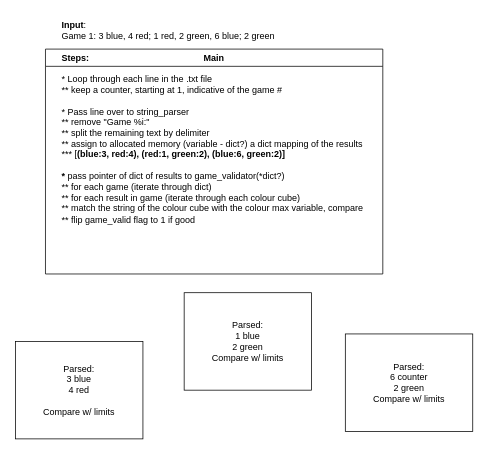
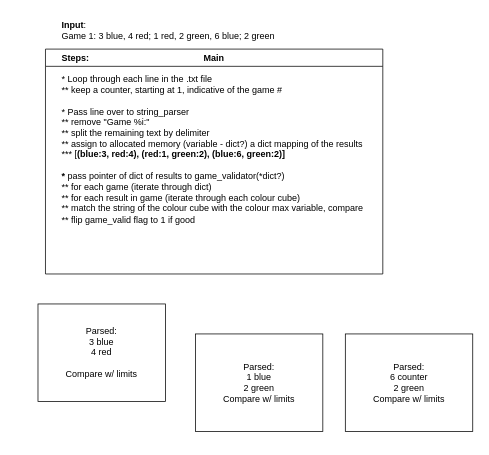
  <mxCell id="0" />
  <mxCell id="1" parent="0" />
  <mxCell id="2" value="Main" style="swimlane;whiteSpace=wrap;html=1;fillColor=#FFFFFF;swimlaneLine=1;gradientColor=none;" vertex="1" parent="1"><mxGeometry x="60" y="65" width="450" height="300" as="geometry" /></mxCell>
  <mxCell id="3" value="&lt;b&gt;Input&lt;/b&gt;:&amp;nbsp;&lt;br&gt;Game 1: 3 blue, 4 red; 1 red, 2 green, 6 blue; 2 green&lt;br&gt;&lt;br&gt;&lt;b&gt;Steps:&lt;br&gt;&lt;br&gt;&lt;/b&gt;* Loop through each line in the .txt file&lt;br&gt;** keep a counter, starting at 1, indicative of the game #&lt;br&gt;&lt;br&gt;* Pass line over to string_parser&lt;br&gt;** remove &quot;Game %i:&quot;&lt;br&gt;** split the remaining text by delimiter&lt;br&gt;** assign to allocated memory (variable - dict?) a dict mapping of the results&lt;br&gt;*** [&lt;b&gt;(blue:3, red:4), (red:1, green:2), (blue:6, green:2)]&lt;br&gt;&lt;br&gt;* &lt;/b&gt;pass pointer of dict of results to game_validator(*dict?)&lt;br&gt;** for each game (iterate through dict)&lt;br&gt;** for each result in game (iterate through each colour cube)&lt;br&gt;** match the string of the colour cube with the colour max variable, compare&lt;br&gt;** flip game_valid flag to 1 if good&lt;br&gt;&lt;br&gt;" style="text;html=1;align=left;verticalAlign=middle;resizable=0;points=[];autosize=1;strokeColor=none;fillColor=none;" vertex="1" parent="2"><mxGeometry x="20" y="-45" width="430" height="300" as="geometry" /></mxCell>
- <mxCell id="4" value="Parsed:&lt;br&gt;1 blue&lt;br&gt;2 green&lt;br&gt;Compare w/ limits" style="rounded=0;whiteSpace=wrap;html=1;" vertex="1" parent="1"><mxGeometry x="245" y="390" width="170" height="130" as="geometry" /></mxCell>
+ <mxCell id="4" value="Parsed:&lt;br&gt;1 blue&lt;br&gt;2 green&lt;br&gt;Compare w/ limits" style="rounded=0;whiteSpace=wrap;html=1;" vertex="1" parent="1"><mxGeometry x="260" y="445" width="170" height="130" as="geometry" /></mxCell>
  <mxCell id="5" value="Parsed:&lt;br&gt;6 counter&lt;br&gt;2 green&lt;br&gt;Compare w/ limits" style="rounded=0;whiteSpace=wrap;html=1;" vertex="1" parent="1"><mxGeometry x="460" y="445" width="170" height="130" as="geometry" /></mxCell>
- <mxCell id="6" value="Parsed:&lt;br&gt;3 blue&lt;br&gt;4 red&lt;br&gt;&lt;br&gt;Compare w/ limits" style="rounded=0;whiteSpace=wrap;html=1;" vertex="1" parent="1"><mxGeometry x="20" y="455" width="170" height="130" as="geometry" /></mxCell>
+ <mxCell id="6" value="Parsed:&lt;br&gt;3 blue&lt;br&gt;4 red&lt;br&gt;&lt;br&gt;Compare w/ limits" style="rounded=0;whiteSpace=wrap;html=1;" vertex="1" parent="1"><mxGeometry x="50" y="405" width="170" height="130" as="geometry" /></mxCell>
